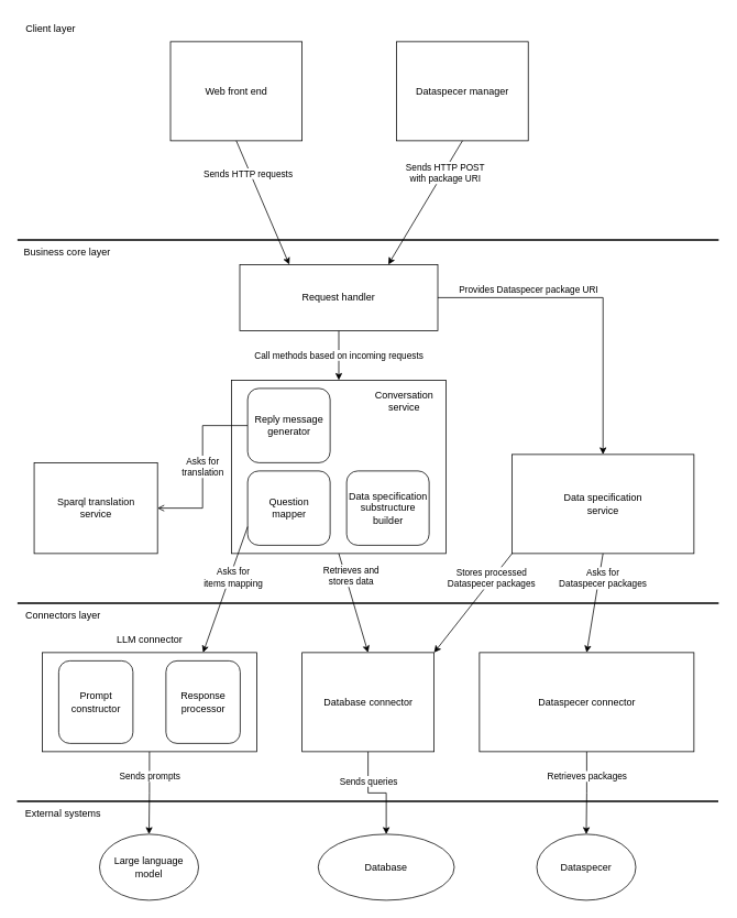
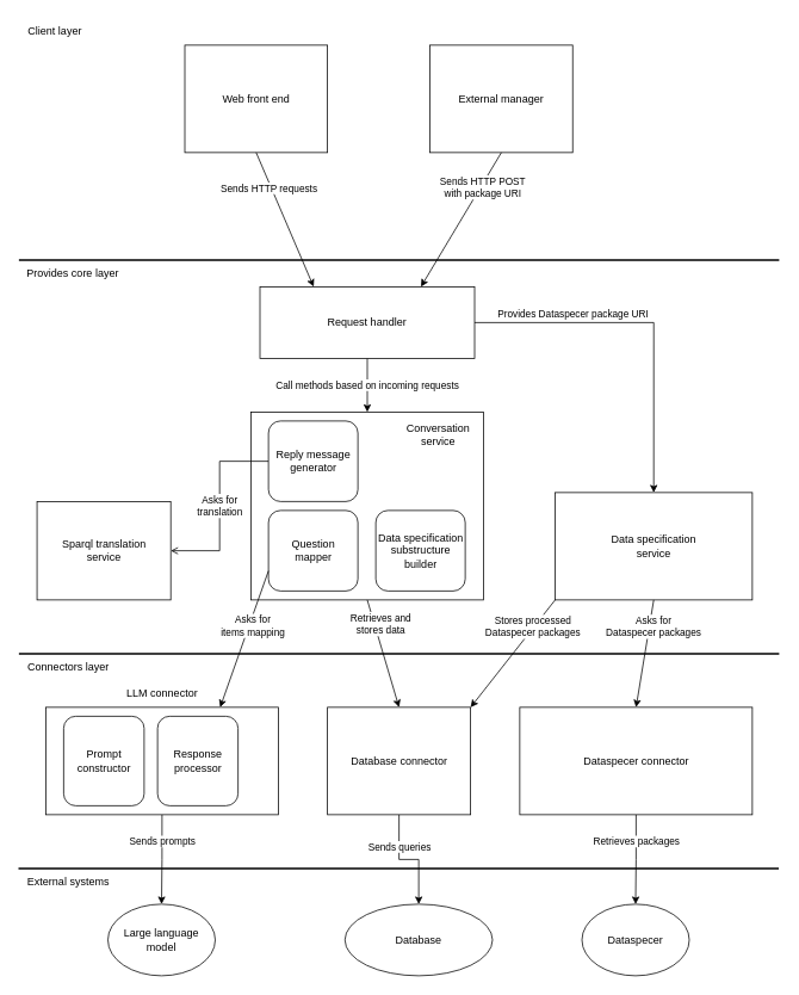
  <mxCell id="0" />
  <mxCell id="1" parent="0" />
  <mxCell id="2" value="Large language model" style="ellipse;whiteSpace=wrap;html=1;" vertex="1" parent="1"><mxGeometry x="120" y="1010" width="120" height="80" as="geometry" /></mxCell>
  <mxCell id="3" value="Dataspecer" style="ellipse;whiteSpace=wrap;html=1;" vertex="1" parent="1"><mxGeometry x="650" y="1010" width="120" height="80" as="geometry" /></mxCell>
  <mxCell id="4" value="" style="endArrow=none;html=1;rounded=0;strokeWidth=2;" edge="1" parent="1"><mxGeometry width="50" height="50" relative="1" as="geometry"><mxPoint y="970" as="sourcePoint" x="20" /><mxPoint x="870" y="970" as="targetPoint" /></mxGeometry></mxCell>
  <mxCell id="5" value="Sends prompts" style="edgeStyle=orthogonalEdgeStyle;rounded=0;orthogonalLoop=1;jettySize=auto;html=1;entryX=0.5;entryY=0;entryDx=0;entryDy=0;exitX=0.5;exitY=1;exitDx=0;exitDy=0;" edge="1" parent="1" source="6" target="2"><mxGeometry x="-0.403" relative="1" as="geometry"><mxPoint as="offset" /></mxGeometry></mxCell>
  <mxCell id="6" value="" style="rounded=0;whiteSpace=wrap;html=1;" vertex="1" parent="1"><mxGeometry x="50.5" y="790" width="260" height="120" as="geometry" /></mxCell>
  <mxCell id="7" value="Prompt constructor" style="rounded=1;whiteSpace=wrap;html=1;" vertex="1" parent="1"><mxGeometry x="70.5" y="800" width="90" height="100" as="geometry" /></mxCell>
- <mxCell id="8" value="Response processor" style="rounded=1;whiteSpace=wrap;html=1;" vertex="1" parent="1"><mxGeometry x="200.5" y="800" width="90" height="100" as="geometry" /></mxCell>
+ <mxCell id="8" value="Response processor" style="rounded=1;whiteSpace=wrap;html=1;" vertex="1" parent="1"><mxGeometry x="175.5" y="800" width="90" height="100" as="geometry" /></mxCell>
  <mxCell id="9" value="" style="endArrow=none;html=1;rounded=0;strokeWidth=2;" edge="1" parent="1"><mxGeometry width="50" height="50" relative="1" as="geometry"><mxPoint x="20.5" y="730" as="sourcePoint" /><mxPoint x="870.5" y="730" as="targetPoint" /></mxGeometry></mxCell>
  <mxCell id="10" value="Connectors&amp;nbsp;&lt;span style=&quot;background-color: transparent; color: light-dark(rgb(0, 0, 0), rgb(255, 255, 255));&quot;&gt;layer&lt;/span&gt;" style="text;html=1;align=center;verticalAlign=middle;whiteSpace=wrap;rounded=0;" vertex="1" parent="1"><mxGeometry x="20.5" y="730" width="110" height="30" as="geometry" /></mxCell>
  <mxCell id="11" value="Retrieves packages" style="edgeStyle=orthogonalEdgeStyle;rounded=0;orthogonalLoop=1;jettySize=auto;html=1;entryX=0.5;entryY=0;entryDx=0;entryDy=0;" edge="1" parent="1" source="12" target="3"><mxGeometry x="-0.403" relative="1" as="geometry"><mxPoint as="offset" /></mxGeometry></mxCell>
  <mxCell id="12" value="Dataspecer connector" style="rounded=0;whiteSpace=wrap;html=1;" vertex="1" parent="1"><mxGeometry x="580.5" y="790" width="260" height="120" as="geometry" /></mxCell>
  <mxCell id="13" value="Sends queries" style="edgeStyle=orthogonalEdgeStyle;rounded=0;orthogonalLoop=1;jettySize=auto;html=1;entryX=0.5;entryY=0;entryDx=0;entryDy=0;" edge="1" parent="1" source="14" target="15"><mxGeometry x="-0.403" relative="1" as="geometry"><mxPoint as="offset" /></mxGeometry></mxCell>
  <mxCell id="14" value="Database connector" style="rounded=0;whiteSpace=wrap;html=1;" vertex="1" parent="1"><mxGeometry x="365.5" y="790" width="160" height="120" as="geometry" /></mxCell>
  <mxCell id="15" value="Database" style="ellipse;whiteSpace=wrap;html=1;" vertex="1" parent="1"><mxGeometry x="385" y="1010" width="165" height="80" as="geometry" /></mxCell>
  <mxCell id="16" value="LLM connector" style="text;html=1;align=center;verticalAlign=middle;whiteSpace=wrap;rounded=0;" vertex="1" parent="1"><mxGeometry x="130.5" y="760" width="100" height="30" as="geometry" /></mxCell>
  <mxCell id="17" value="" style="endArrow=none;html=1;rounded=0;strokeWidth=2;" edge="1" parent="1"><mxGeometry width="50" height="50" relative="1" as="geometry"><mxPoint x="20.5" y="290" as="sourcePoint" /><mxPoint x="870.5" y="290" as="targetPoint" /></mxGeometry></mxCell>
- <mxCell id="18" value="Business core layer" style="text;html=1;align=center;verticalAlign=middle;whiteSpace=wrap;rounded=0;" vertex="1" parent="1"><mxGeometry x="20.5" y="290" width="120" height="30" as="geometry" /></mxCell>
+ <mxCell id="18" value="Provides core layer" style="text;html=1;align=center;verticalAlign=middle;whiteSpace=wrap;rounded=0;" vertex="1" parent="1"><mxGeometry x="20.5" y="290" width="120" height="30" as="geometry" /></mxCell>
  <mxCell id="19" value="Client layer" style="text;html=1;align=center;verticalAlign=middle;whiteSpace=wrap;rounded=0;" vertex="1" parent="1"><mxGeometry x="20.5" y="20" width="80" height="30" as="geometry" /></mxCell>
  <mxCell id="20" value="Data specification&lt;div&gt;service&lt;/div&gt;" style="rounded=0;whiteSpace=wrap;html=1;" vertex="1" parent="1"><mxGeometry x="620" y="550" width="220.5" height="120" as="geometry" /></mxCell>
  <mxCell id="21" value="Stores processed&lt;div&gt;Dataspecer packages&lt;/div&gt;" style="endArrow=classic;html=1;rounded=0;exitX=0;exitY=1;exitDx=0;exitDy=0;entryX=1;entryY=0;entryDx=0;entryDy=0;" edge="1" parent="1" source="20" target="14"><mxGeometry x="-0.491" y="-1" width="50" height="50" relative="1" as="geometry"><mxPoint x="555" y="660" as="sourcePoint" /><mxPoint x="505" y="710" as="targetPoint" /><mxPoint as="offset" /></mxGeometry></mxCell>
  <mxCell id="22" value="" style="rounded=0;whiteSpace=wrap;html=1;" vertex="1" parent="1"><mxGeometry x="280" y="460" width="260" height="210" as="geometry" /></mxCell>
  <mxCell id="23" value="Asks for&lt;div&gt;Dataspecer packages&lt;/div&gt;" style="endArrow=classic;html=1;rounded=0;exitX=0.5;exitY=1;exitDx=0;exitDy=0;entryX=0.5;entryY=0;entryDx=0;entryDy=0;" edge="1" parent="1" source="20" target="12"><mxGeometry x="-0.512" y="5" width="50" height="50" relative="1" as="geometry"><mxPoint x="460" y="710" as="sourcePoint" /><mxPoint x="410" y="760" as="targetPoint" /><mxPoint as="offset" /></mxGeometry></mxCell>
  <mxCell id="24" value="Asks for&lt;br&gt;&lt;div&gt;translation&lt;/div&gt;" style="edgeStyle=orthogonalEdgeStyle;rounded=0;orthogonalLoop=1;jettySize=auto;html=1;entryX=1;entryY=0.5;entryDx=0;entryDy=0;endArrow=open;" edge="1" parent="1" source="25" target="26"><mxGeometry relative="1" as="geometry"><mxPoint x="220" y="615" as="targetPoint" /></mxGeometry></mxCell>
  <mxCell id="25" value="Reply message&lt;div&gt;generator&lt;/div&gt;" style="rounded=1;whiteSpace=wrap;html=1;" vertex="1" parent="1"><mxGeometry x="299.5" y="470" width="100" height="90" as="geometry" /></mxCell>
  <mxCell id="26" value="Sparql translation&lt;div&gt;service&lt;/div&gt;" style="rounded=0;whiteSpace=wrap;html=1;" vertex="1" parent="1"><mxGeometry x="40.75" y="560" width="149.5" height="110" as="geometry" /></mxCell>
  <mxCell id="27" value="Data specification&lt;div&gt;substructure&lt;/div&gt;&lt;div&gt;builder&lt;/div&gt;" style="rounded=1;whiteSpace=wrap;html=1;" vertex="1" parent="1"><mxGeometry x="419.5" y="570" width="100" height="90" as="geometry" /></mxCell>
  <mxCell id="28" value="Question&lt;div&gt;mapper&lt;/div&gt;" style="rounded=1;whiteSpace=wrap;html=1;" vertex="1" parent="1"><mxGeometry x="299.5" y="570" width="100" height="90" as="geometry" /></mxCell>
  <mxCell id="29" value="Conversation&lt;div&gt;&lt;span style=&quot;background-color: transparent; color: light-dark(rgb(0, 0, 0), rgb(255, 255, 255));&quot;&gt;service&lt;/span&gt;&lt;/div&gt;" style="text;html=1;align=center;verticalAlign=middle;whiteSpace=wrap;rounded=0;" vertex="1" parent="1"><mxGeometry x="439.38" y="470" width="100.62" height="30" as="geometry" /></mxCell>
  <mxCell id="30" value="Asks for&lt;div&gt;items mapping&lt;/div&gt;" style="endArrow=classic;html=1;rounded=0;entryX=0.75;entryY=0;entryDx=0;entryDy=0;exitX=0;exitY=0.75;exitDx=0;exitDy=0;" edge="1" parent="1" source="28" target="6"><mxGeometry x="-0.212" y="4" width="50" height="50" relative="1" as="geometry"><mxPoint x="374.5" y="680" as="sourcePoint" /><mxPoint x="324.5" y="730" as="targetPoint" /><mxPoint as="offset" /></mxGeometry></mxCell>
  <mxCell id="31" value="Retrieves and&lt;div&gt;stores data&lt;/div&gt;" style="endArrow=classic;html=1;rounded=0;exitX=0.5;exitY=1;exitDx=0;exitDy=0;entryX=0.5;entryY=0;entryDx=0;entryDy=0;" edge="1" parent="1" source="22" target="14"><mxGeometry x="-0.528" y="7" width="50" height="50" relative="1" as="geometry"><mxPoint x="460" y="700" as="sourcePoint" /><mxPoint x="410" y="750" as="targetPoint" /><mxPoint as="offset" /></mxGeometry></mxCell>
  <mxCell id="32" value="External systems" style="text;html=1;align=center;verticalAlign=middle;whiteSpace=wrap;rounded=0;" vertex="1" parent="1"><mxGeometry x="20.5" y="970" width="110" height="30" as="geometry" /></mxCell>
  <mxCell id="33" value="Web front end" style="rounded=0;whiteSpace=wrap;html=1;" vertex="1" parent="1"><mxGeometry x="206" y="50" width="159.5" height="120" as="geometry" /></mxCell>
  <mxCell id="34" value="Provides Dataspecer package URI" style="edgeStyle=orthogonalEdgeStyle;rounded=0;orthogonalLoop=1;jettySize=auto;html=1;entryX=0.5;entryY=0;entryDx=0;entryDy=0;" edge="1" parent="1" source="36" target="20"><mxGeometry x="-0.436" y="10" relative="1" as="geometry"><mxPoint as="offset" /></mxGeometry></mxCell>
  <mxCell id="35" value="Call methods based on incoming requests" style="edgeStyle=orthogonalEdgeStyle;rounded=0;orthogonalLoop=1;jettySize=auto;html=1;entryX=0.5;entryY=0;entryDx=0;entryDy=0;" edge="1" parent="1" source="36" target="22"><mxGeometry relative="1" as="geometry" /></mxCell>
  <mxCell id="36" value="Request handler" style="rounded=0;whiteSpace=wrap;html=1;" vertex="1" parent="1"><mxGeometry x="290" y="320" width="240" height="80" as="geometry" /></mxCell>
- <mxCell id="37" value="Dataspecer manager" style="rounded=0;whiteSpace=wrap;html=1;" vertex="1" parent="1"><mxGeometry x="480.13" y="50" width="159.5" height="120" as="geometry" /></mxCell>
+ <mxCell id="37" value="External manager" style="rounded=0;whiteSpace=wrap;html=1;" vertex="1" parent="1"><mxGeometry x="480.13" y="50" width="159.5" height="120" as="geometry" /></mxCell>
  <mxCell id="38" value="" style="endArrow=classic;html=1;rounded=0;exitX=0.5;exitY=1;exitDx=0;exitDy=0;entryX=0.75;entryY=0;entryDx=0;entryDy=0;" edge="1" parent="1" source="37" target="36"><mxGeometry width="50" height="50" relative="1" as="geometry"><mxPoint x="480" y="200" as="sourcePoint" /><mxPoint x="430" y="250" as="targetPoint" /></mxGeometry></mxCell>
  <mxCell id="39" value="Sends HTTP POST&lt;div&gt;with package URI&lt;/div&gt;" style="edgeLabel;html=1;align=center;verticalAlign=middle;resizable=0;points=[];" vertex="1" connectable="0" parent="38"><mxGeometry x="-0.494" y="1" relative="1" as="geometry"><mxPoint as="offset" /></mxGeometry></mxCell>
  <mxCell id="40" value="Sends HTTP requests" style="endArrow=classic;html=1;rounded=0;entryX=0.25;entryY=0;entryDx=0;entryDy=0;exitX=0.5;exitY=1;exitDx=0;exitDy=0;" edge="1" parent="1" source="33" target="36"><mxGeometry x="-0.481" y="-3" width="50" height="50" relative="1" as="geometry"><mxPoint x="430" y="250" as="sourcePoint" /><mxPoint x="480" y="200" as="targetPoint" /><mxPoint as="offset" /></mxGeometry></mxCell>
